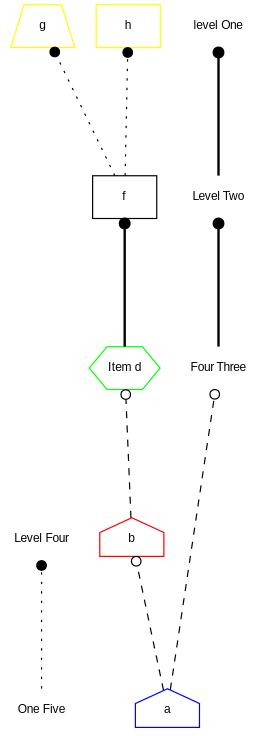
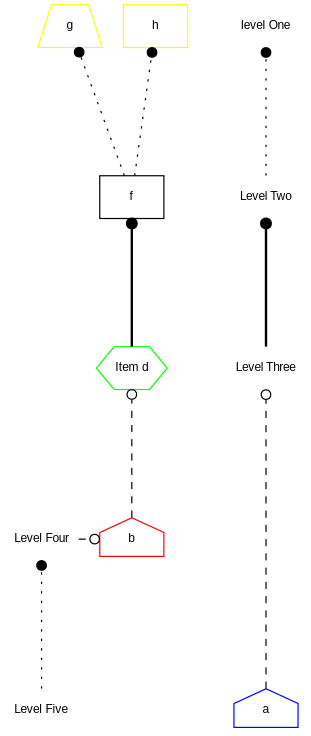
  digraph {
    concentrate=true
    rankdir=BT
    ranksep=1.5
    node [fontname=Arial fontsize=10 shape=plaintext]
    edge [arrowhead=dot fontname=Arial fontsize=8 style=dotted]
-   "Level Five" [label="One Five"]
+   "Level Five"
    n2 [color=BLUE label=a shape=house]
    "Level Four"
    n4 [color=RED label=b shape=house]
-   "Level Three" [label="Four Three"]
+   "Level Three"
    n6 [color=GREEN label="Item d" shape=hexagon]
    "Level Two"
    n8 [color=BLACK label=f shape=box]
    "level One"
    n10 [color=YELLOW label=g shape=trapezium]
    n11 [color=YELLOW label=h shape=box]
    subgraph sub_1 {
      rank=same
      "Level Five"
      n2
    }
    subgraph sub_2 {
      rank=same
      "Level Four"
      n4
    }
    subgraph sub_3 {
      rank=same
      "Level Three"
      n6
    }
    subgraph sub_4 {
      rank=same
      "Level Two"
      n8
    }
    subgraph sub_5 {
      rank=same
      "level One"
      n10
      n11
    }
    "Level Five" -> "Level Four"
-   n2 -> n4 [arrowhead=odot style=dashed]
+   "Level Four" -> n4 [arrowhead=odot style=dashed]
    n2 -> "Level Three" [arrowhead=odot style=dashed]
    n4 -> n6 [arrowhead=odot style=dashed]
    "Level Three" -> "Level Two" [style=bold]
    n6 -> n8 [style=bold]
-   "Level Two" -> "level One" [style=bold]
+   "Level Two" -> "level One"
    n8 -> n10
    n8 -> n11
  }
